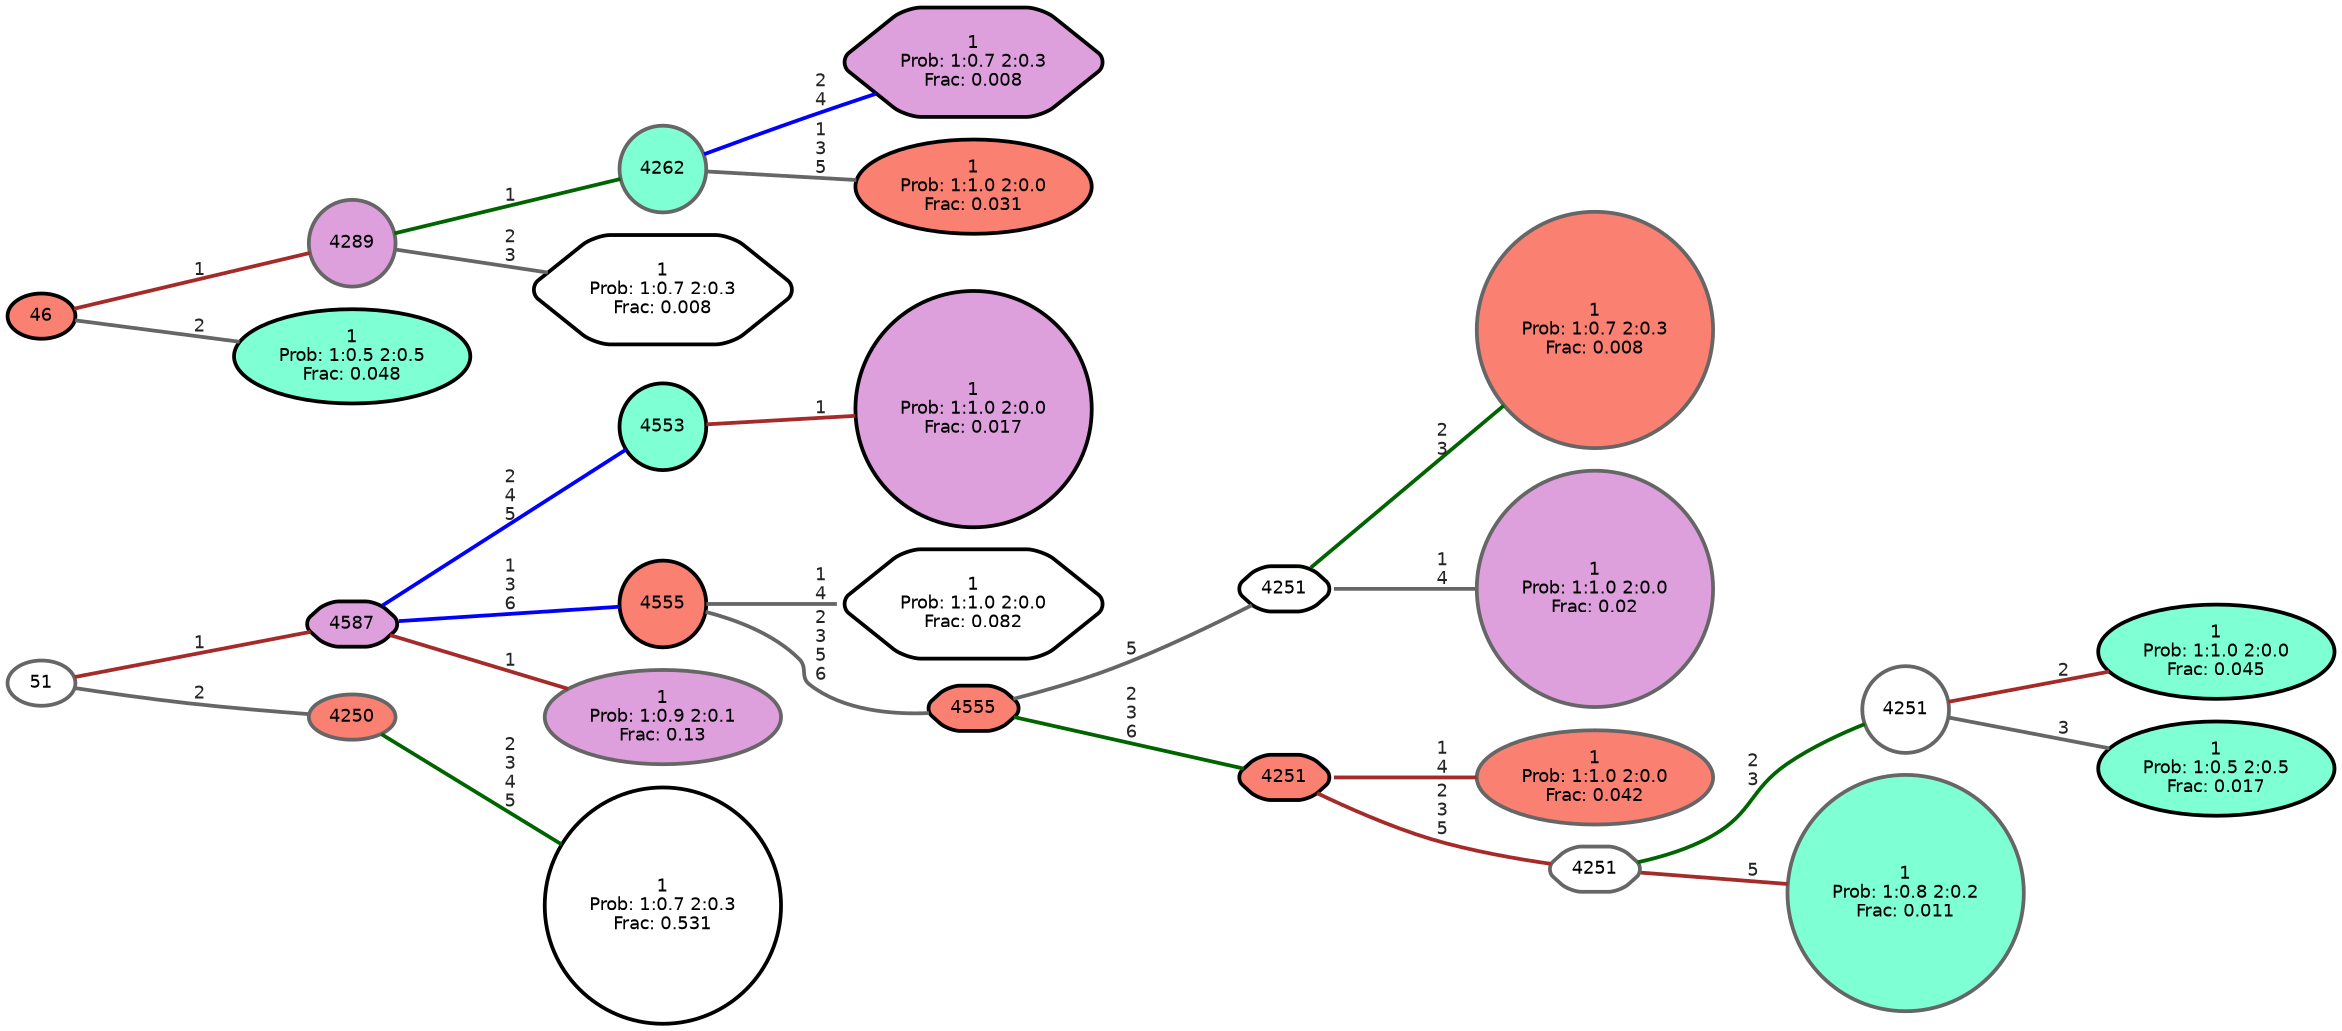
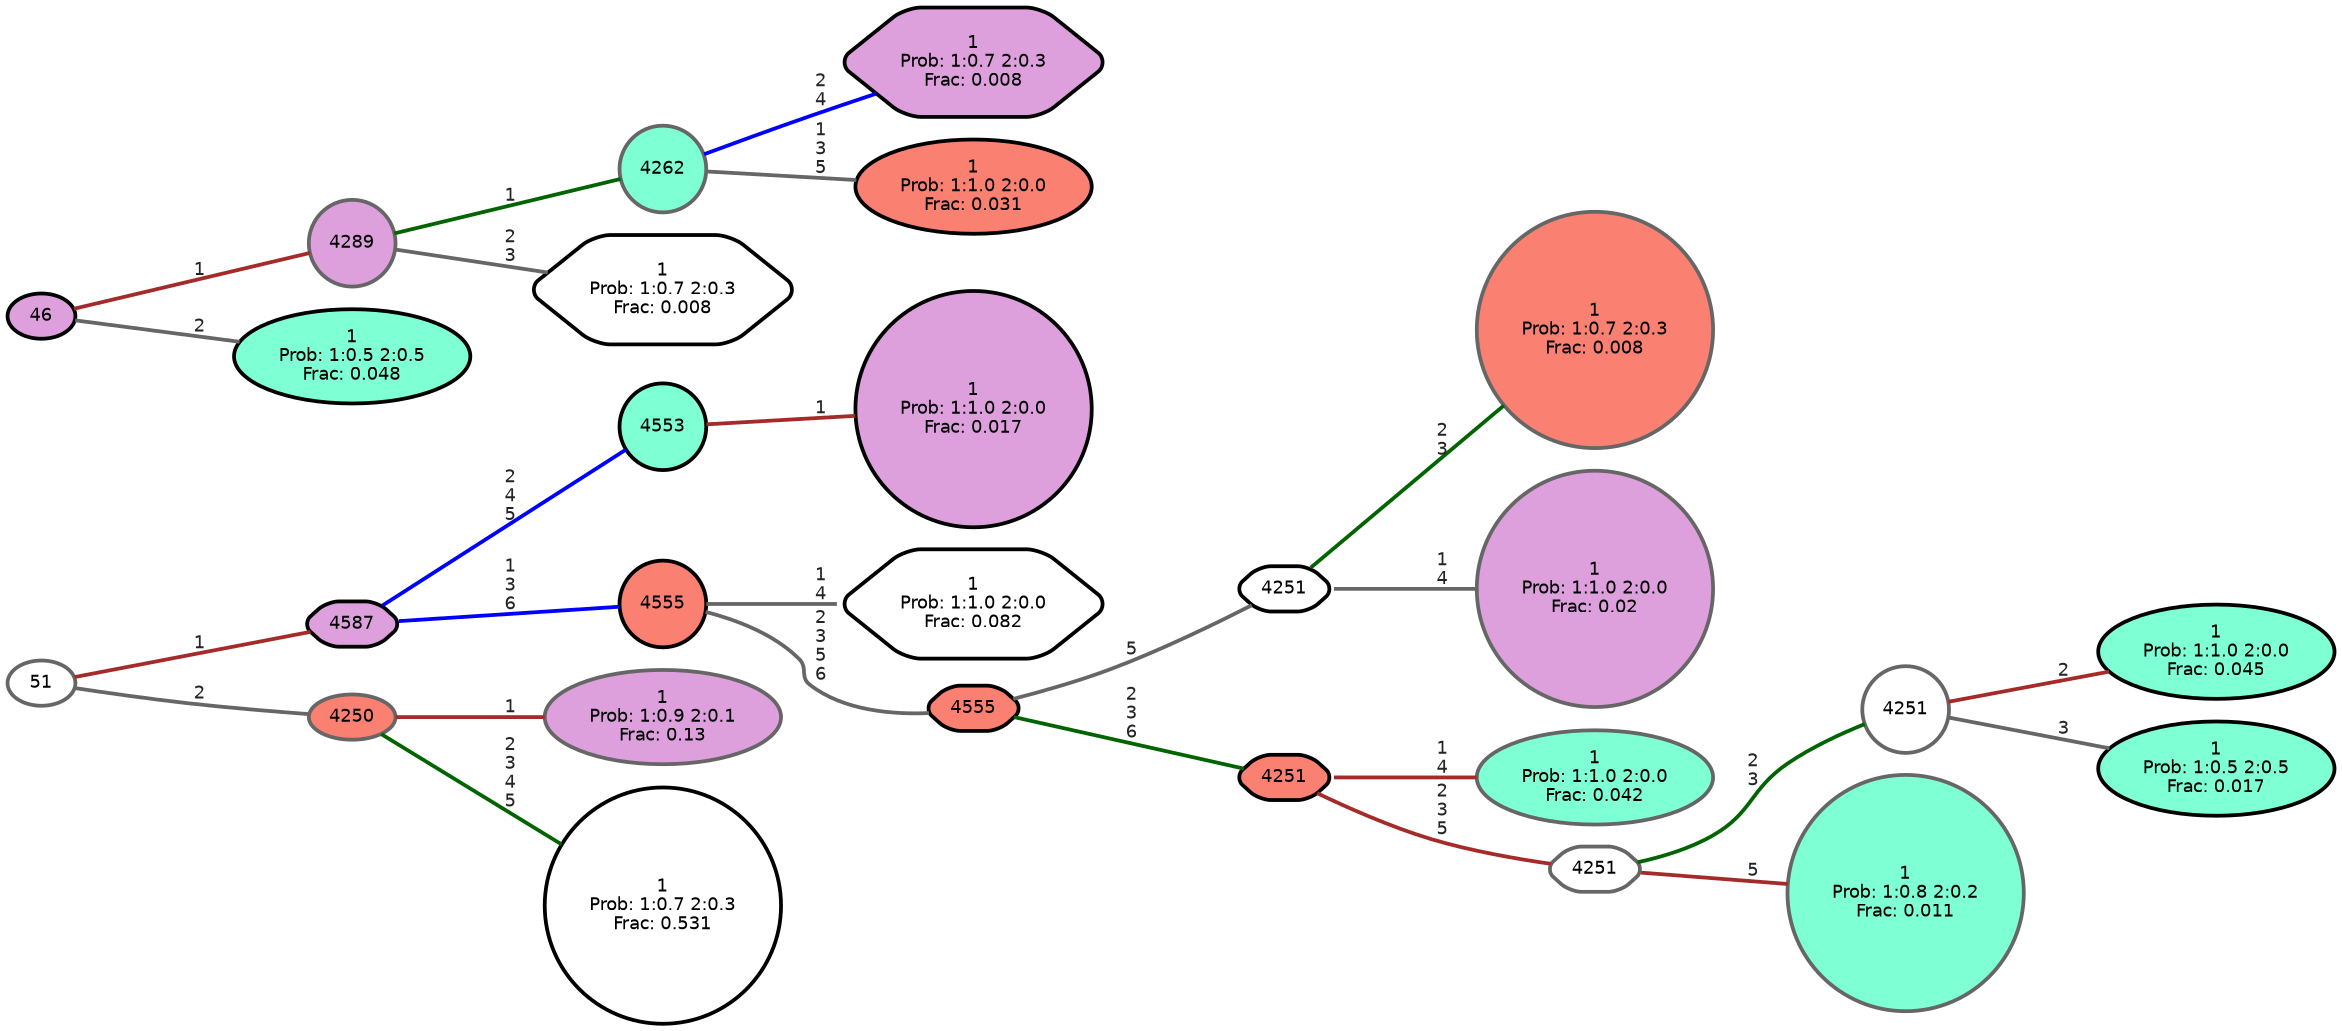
  graph {
    rankdir=LR
    ranksep="0 equally"
    splines=straight
    node [color=black fillcolor=salmon fontcolor=black fontname=helvetica penwidth=3 shape=circle style="filled, rounded"]
    edge [color=gray40 fontcolor=grey14 fontname=helvetica fontweight=bold penwidth=3]
    n1 [fillcolor=plum label="1\nProb: 1:1.0 2:0.0\nFrac: 0.017"]
    n2 [fillcolor=aquamarine label=4553]
-   n3 [label=46 shape=ellipse]
+   n3 [fillcolor=plum label=46 shape=ellipse]
    n4 [color=gray40 fillcolor=plum label=4289]
    n5 [fillcolor=aquamarine label="1\nProb: 1:0.5 2:0.5\nFrac: 0.048" shape=ellipse]
    n6 [fillcolor=plum label="1\nProb: 1:0.7 2:0.3\nFrac: 0.008" shape=hexagon]
    n7 [color=gray40 fillcolor=aquamarine label=4262]
    n8 [label="1\nProb: 1:1.0 2:0.0\nFrac: 0.031" shape=ellipse]
    n9 [fillcolor=white label="1\nProb: 1:0.7 2:0.3\nFrac: 0.008" shape=hexagon]
    n10 [fillcolor=plum label=4587 shape=hexagon]
    n11 [label=4555]
    n12 [fillcolor=white label="1\nProb: 1:1.0 2:0.0\nFrac: 0.082" shape=hexagon]
    n13 [label=4555 shape=hexagon]
    n14 [fillcolor=white label=4251 shape=hexagon]
    n15 [label=4251 shape=hexagon]
    n16 [color=gray40 label="1\nProb: 1:0.7 2:0.3\nFrac: 0.008"]
    n17 [color=gray40 fillcolor=plum label="1\nProb: 1:1.0 2:0.0\nFrac: 0.02"]
-   n18 [color=gray40 label="1\nProb: 1:1.0 2:0.0\nFrac: 0.042" shape=ellipse]
+   n18 [color=gray40 fillcolor=aquamarine label="1\nProb: 1:1.0 2:0.0\nFrac: 0.042" shape=ellipse]
    n19 [color=gray40 fillcolor=white label=4251 shape=hexagon]
    n20 [color=gray40 fillcolor=white label=4251]
    n21 [color=gray40 fillcolor=aquamarine label="1\nProb: 1:0.8 2:0.2\nFrac: 0.011"]
    n22 [fillcolor=aquamarine label="1\nProb: 1:1.0 2:0.0\nFrac: 0.045" shape=ellipse]
    n23 [fillcolor=aquamarine label="1\nProb: 1:0.5 2:0.5\nFrac: 0.017" shape=ellipse]
    n24 [color=gray40 fillcolor=white label=51 shape=ellipse]
    n25 [color=gray40 label=4250 shape=ellipse]
    n26 [color=gray40 fillcolor=plum label="1\nProb: 1:0.9 2:0.1\nFrac: 0.13" shape=ellipse]
    n27 [fillcolor=white label="1\nProb: 1:0.7 2:0.3\nFrac: 0.531"]
    subgraph sub_1 {
      rank=same
    }
    n2 -- n1 [color=brown label=" 1"]
    n3 -- n4 [color=brown label=" 1"]
    n3 -- n5 [label=" 2"]
    n4 -- n7 [color=darkgreen label=" 1"]
    n4 -- n9 [label=" 2\n 3"]
    n7 -- n6 [color=blue label=" 2\n 4"]
    n7 -- n8 [label=" 1\n 3\n 5"]
    n10 -- n2 [color=blue label=" 2\n 4\n 5"]
    n10 -- n11 [color=blue label=" 1\n 3\n 6"]
    n11 -- n12 [label=" 1\n 4"]
    n11 -- n13 [label=" 2\n 3\n 5\n 6"]
    n13 -- n14 [label=" 5"]
    n13 -- n15 [color=darkgreen label=" 2\n 3\n 6"]
    n14 -- n16 [color=darkgreen label=" 2\n 3"]
    n14 -- n17 [label=" 1\n 4"]
    n15 -- n18 [color=brown label=" 1\n 4"]
    n15 -- n19 [color=brown label=" 2\n 3\n 5"]
    n19 -- n20 [color=darkgreen label=" 2\n 3"]
    n19 -- n21 [color=brown label=" 5"]
    n20 -- n22 [color=brown label=" 2"]
    n20 -- n23 [label=" 3"]
    n24 -- n10 [color=brown label=" 1"]
    n24 -- n25 [label=" 2"]
-   n10 -- n26 [color=brown label=" 1"]
+   n25 -- n26 [color=brown label=" 1"]
    n25 -- n27 [color=darkgreen label=" 2\n 3\n 4\n 5"]
  }
